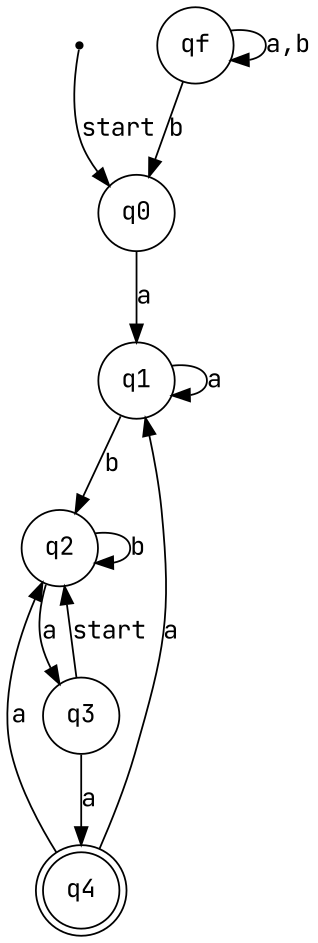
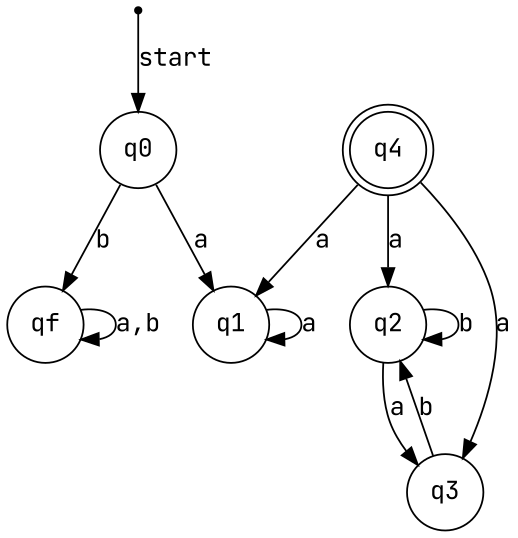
  digraph {
    fontname="JetBrains Mono"
    rankdir=TB
    node [fontname="JetBrains Mono" shape=circle]
    edge [fontname="JetBrains Mono"]
    qi [shape=point]
    q0
    q1
    qf
    q4 [shape=doublecircle]
    q2
    q3
    qi -> q0 [label=start]
    q0 -> q1 [label=a]
-   qf -> q0 [label=b]
+   q0 -> qf [label=b]
    q1 -> q1 [label=a]
-   q1 -> q2 [label=b]
    qf -> qf [label="a,b"]
    q4 -> q1 [label=a]
    q4 -> q2 [label=a]
    q2 -> q2 [label=b]
    q2 -> q3 [label=a]
-   q3 -> q4 [label=a]
-   q3 -> q2 [label=start]
+   q4 -> q3 [label=a]
+   q3 -> q2 [label=b]
  }
